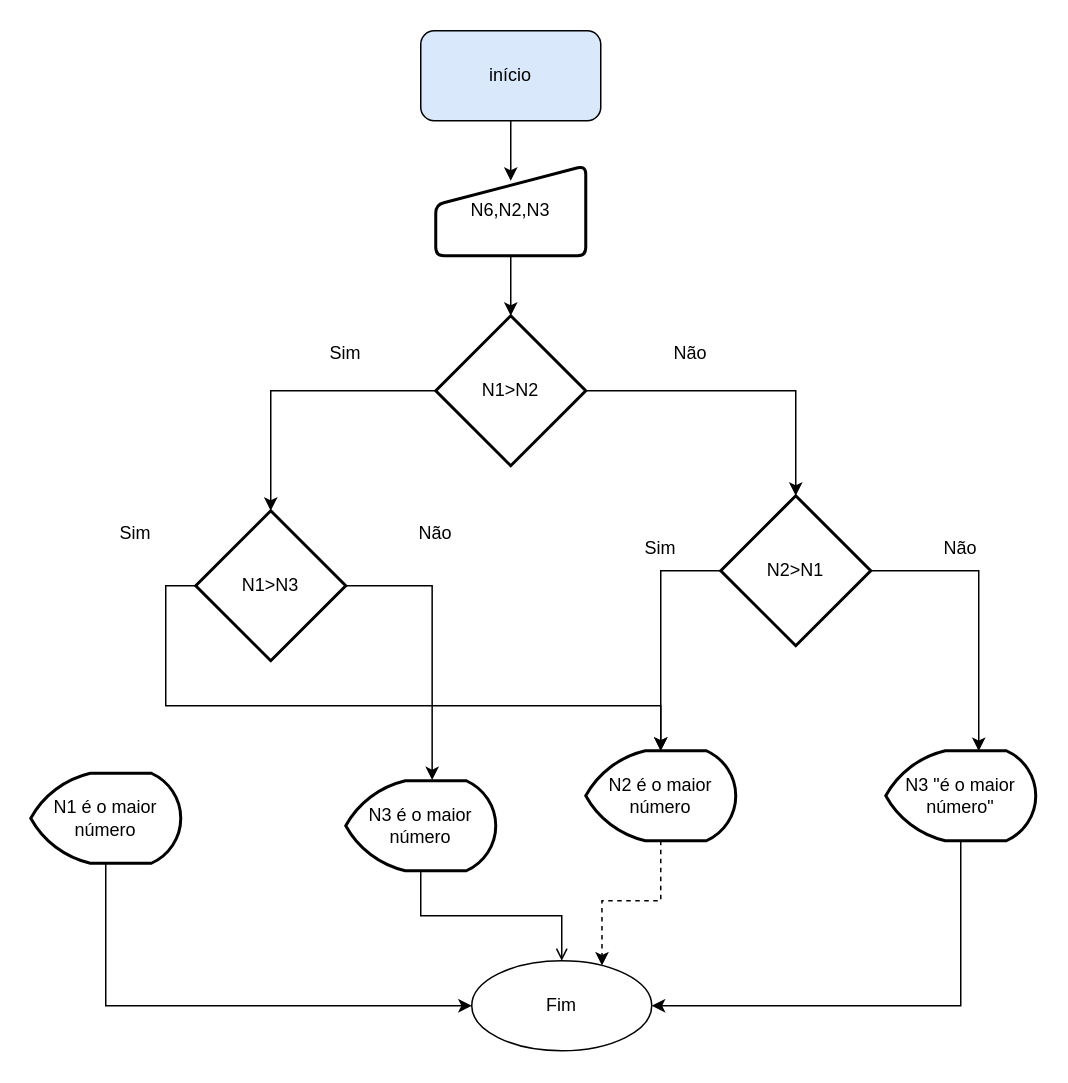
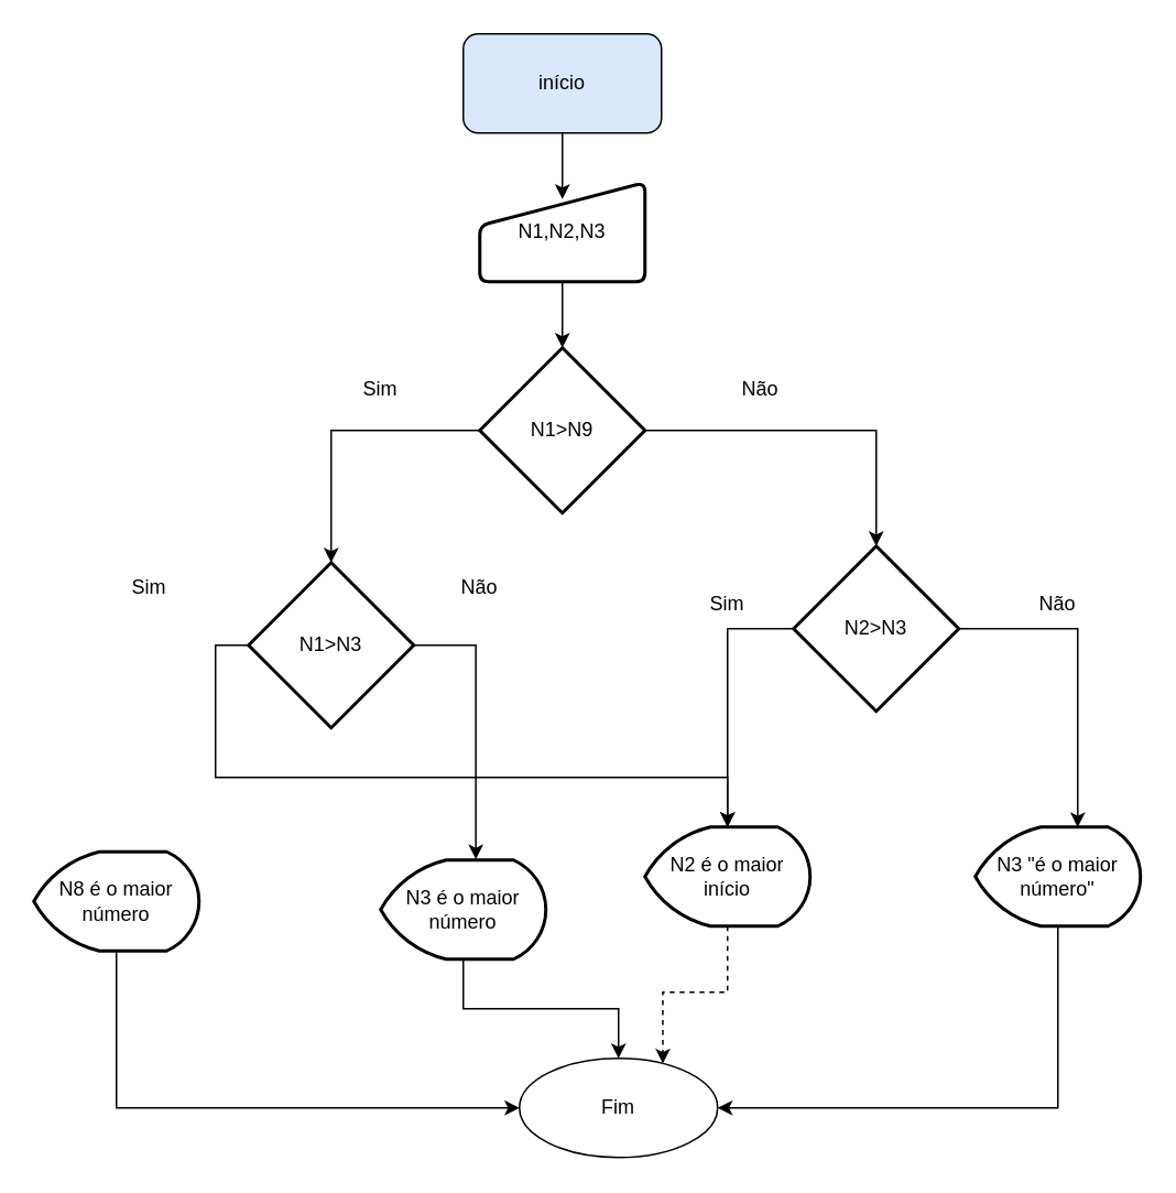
  <mxCell id="0" />
  <mxCell id="1" parent="0" />
  <mxCell id="2" value="início" style="rounded=1;whiteSpace=wrap;html=1;fillColor=#dae8fc;" vertex="1" parent="1"><mxGeometry x="280" y="20" width="120" height="60" as="geometry" /></mxCell>
- <mxCell id="3" value="N6,N2,N3" style="html=1;strokeWidth=2;shape=manualInput;whiteSpace=wrap;rounded=1;size=26;arcSize=11;" vertex="1" parent="1"><mxGeometry x="290" y="110" width="100" height="60" as="geometry" /></mxCell>
- <mxCell id="4" value="N1&amp;gt;N2" style="strokeWidth=2;html=1;shape=mxgraph.flowchart.decision;whiteSpace=wrap;" vertex="1" parent="1"><mxGeometry x="290" y="210" width="100" height="100" as="geometry" /></mxCell>
+ <mxCell id="3" value="N1,N2,N3" style="html=1;strokeWidth=2;shape=manualInput;whiteSpace=wrap;rounded=1;size=26;arcSize=11;" vertex="1" parent="1"><mxGeometry x="290" y="110" width="100" height="60" as="geometry" /></mxCell>
+ <mxCell id="4" value="N1&amp;gt;N9" style="strokeWidth=2;html=1;shape=mxgraph.flowchart.decision;whiteSpace=wrap;" vertex="1" parent="1"><mxGeometry x="290" y="210" width="100" height="100" as="geometry" /></mxCell>
  <mxCell id="5" style="edgeStyle=orthogonalEdgeStyle;rounded=0;orthogonalLoop=1;jettySize=auto;html=1;entryX=0.5;entryY=0.167;entryDx=0;entryDy=0;entryPerimeter=0;" edge="1" parent="1" source="2" target="3"><mxGeometry relative="1" as="geometry" /></mxCell>
  <mxCell id="6" style="edgeStyle=orthogonalEdgeStyle;rounded=0;orthogonalLoop=1;jettySize=auto;html=1;entryX=0.5;entryY=0;entryDx=0;entryDy=0;entryPerimeter=0;" edge="1" parent="1" source="3" target="4"><mxGeometry relative="1" as="geometry" /></mxCell>
- <mxCell id="7" value="N1&amp;gt;N3" style="strokeWidth=2;html=1;shape=mxgraph.flowchart.decision;whiteSpace=wrap;" vertex="1" parent="1"><mxGeometry x="130" y="340" width="100" height="100" as="geometry" /></mxCell>
- <mxCell id="8" value="N2&amp;gt;N1" style="strokeWidth=2;html=1;shape=mxgraph.flowchart.decision;whiteSpace=wrap;" vertex="1" parent="1"><mxGeometry x="480" y="330" width="100" height="100" as="geometry" /></mxCell>
+ <mxCell id="7" value="N1&amp;gt;N3" style="strokeWidth=2;html=1;shape=mxgraph.flowchart.decision;whiteSpace=wrap;" vertex="1" parent="1"><mxGeometry x="150" y="340" width="100" height="100" as="geometry" /></mxCell>
+ <mxCell id="8" value="N2&amp;gt;N3" style="strokeWidth=2;html=1;shape=mxgraph.flowchart.decision;whiteSpace=wrap;" vertex="1" parent="1"><mxGeometry x="480" y="330" width="100" height="100" as="geometry" /></mxCell>
  <mxCell id="9" value="Sim" style="text;html=1;align=center;verticalAlign=middle;whiteSpace=wrap;rounded=0;" vertex="1" parent="1"><mxGeometry x="200" y="220" width="60" height="30" as="geometry" /></mxCell>
  <mxCell id="10" value="Não" style="text;html=1;align=center;verticalAlign=middle;whiteSpace=wrap;rounded=0;" vertex="1" parent="1"><mxGeometry x="430" y="220" width="60" height="30" as="geometry" /></mxCell>
  <mxCell id="11" style="edgeStyle=orthogonalEdgeStyle;rounded=0;orthogonalLoop=1;jettySize=auto;html=1;exitX=0;exitY=0.5;exitDx=0;exitDy=0;exitPerimeter=0;entryX=0.5;entryY=0;entryDx=0;entryDy=0;entryPerimeter=0;" edge="1" parent="1" source="4" target="7"><mxGeometry relative="1" as="geometry" /></mxCell>
  <mxCell id="12" style="edgeStyle=orthogonalEdgeStyle;rounded=0;orthogonalLoop=1;jettySize=auto;html=1;exitX=1;exitY=0.5;exitDx=0;exitDy=0;exitPerimeter=0;entryX=0.5;entryY=0;entryDx=0;entryDy=0;entryPerimeter=0;" edge="1" parent="1" source="4" target="8"><mxGeometry relative="1" as="geometry" /></mxCell>
  <mxCell id="13" value="Sim" style="text;html=1;align=center;verticalAlign=middle;whiteSpace=wrap;rounded=0;" vertex="1" parent="1"><mxGeometry x="60" y="340" width="60" height="30" as="geometry" /></mxCell>
  <mxCell id="14" style="edgeStyle=orthogonalEdgeStyle;rounded=0;orthogonalLoop=1;jettySize=auto;html=1;exitX=0.5;exitY=1;exitDx=0;exitDy=0;exitPerimeter=0;entryX=0;entryY=0.5;entryDx=0;entryDy=0;" edge="1" parent="1" source="15" target="29"><mxGeometry relative="1" as="geometry" /></mxCell>
- <mxCell id="15" value="N1 é o maior número" style="strokeWidth=2;html=1;shape=mxgraph.flowchart.display;whiteSpace=wrap;" vertex="1" parent="1"><mxGeometry x="20" y="515" width="100" height="60" as="geometry" /></mxCell>
+ <mxCell id="15" value="N8 é o maior número" style="strokeWidth=2;html=1;shape=mxgraph.flowchart.display;whiteSpace=wrap;" vertex="1" parent="1"><mxGeometry x="20" y="515" width="100" height="60" as="geometry" /></mxCell>
  <mxCell id="16" style="edgeStyle=orthogonalEdgeStyle;rounded=0;orthogonalLoop=1;jettySize=auto;html=1;exitX=0;exitY=0.5;exitDx=0;exitDy=0;exitPerimeter=0;" edge="1" parent="1" source="7" target="22"><mxGeometry relative="1" as="geometry" /></mxCell>
  <mxCell id="17" value="Não" style="text;html=1;align=center;verticalAlign=middle;whiteSpace=wrap;rounded=0;" vertex="1" parent="1"><mxGeometry x="260" y="340" width="60" height="30" as="geometry" /></mxCell>
- <mxCell id="18" style="edgeStyle=orthogonalEdgeStyle;rounded=0;orthogonalLoop=1;jettySize=auto;html=1;exitX=0.5;exitY=1;exitDx=0;exitDy=0;exitPerimeter=0;endArrow=open;" edge="1" parent="1" source="19" target="29"><mxGeometry relative="1" as="geometry" /></mxCell>
+ <mxCell id="18" style="edgeStyle=orthogonalEdgeStyle;rounded=0;orthogonalLoop=1;jettySize=auto;html=1;exitX=0.5;exitY=1;exitDx=0;exitDy=0;exitPerimeter=0;" edge="1" parent="1" source="19" target="29"><mxGeometry relative="1" as="geometry" /></mxCell>
  <mxCell id="19" value="N3 é o maior número" style="strokeWidth=2;html=1;shape=mxgraph.flowchart.display;whiteSpace=wrap;" vertex="1" parent="1"><mxGeometry x="230" y="520" width="100" height="60" as="geometry" /></mxCell>
  <mxCell id="20" style="edgeStyle=orthogonalEdgeStyle;rounded=0;orthogonalLoop=1;jettySize=auto;html=1;exitX=1;exitY=0.5;exitDx=0;exitDy=0;exitPerimeter=0;entryX=0.576;entryY=-0.007;entryDx=0;entryDy=0;entryPerimeter=0;" edge="1" parent="1" source="7" target="19"><mxGeometry relative="1" as="geometry" /></mxCell>
  <mxCell id="21" style="edgeStyle=orthogonalEdgeStyle;rounded=0;orthogonalLoop=1;jettySize=auto;html=1;exitX=0.5;exitY=1;exitDx=0;exitDy=0;exitPerimeter=0;entryX=0.75;entryY=0;entryDx=0;entryDy=0;dashed=1;" edge="1" parent="1" source="22" target="29"><mxGeometry relative="1" as="geometry" /></mxCell>
- <mxCell id="22" value="N2 é o maior número" style="strokeWidth=2;html=1;shape=mxgraph.flowchart.display;whiteSpace=wrap;" vertex="1" parent="1"><mxGeometry x="390" y="500" width="100" height="60" as="geometry" /></mxCell>
+ <mxCell id="22" value="N2 é o maior início" style="strokeWidth=2;html=1;shape=mxgraph.flowchart.display;whiteSpace=wrap;" vertex="1" parent="1"><mxGeometry x="390" y="500" width="100" height="60" as="geometry" /></mxCell>
  <mxCell id="23" style="edgeStyle=orthogonalEdgeStyle;rounded=0;orthogonalLoop=1;jettySize=auto;html=1;exitX=0.5;exitY=1;exitDx=0;exitDy=0;exitPerimeter=0;entryX=1;entryY=0.5;entryDx=0;entryDy=0;" edge="1" parent="1" source="24" target="29"><mxGeometry relative="1" as="geometry" /></mxCell>
  <mxCell id="24" value="N3 &quot;é o maior número&quot;" style="strokeWidth=2;html=1;shape=mxgraph.flowchart.display;whiteSpace=wrap;" vertex="1" parent="1"><mxGeometry x="590" y="500" width="100" height="60" as="geometry" /></mxCell>
  <mxCell id="25" value="Sim" style="text;html=1;align=center;verticalAlign=middle;whiteSpace=wrap;rounded=0;" vertex="1" parent="1"><mxGeometry x="410" y="350" width="60" height="30" as="geometry" /></mxCell>
  <mxCell id="26" value="Não" style="text;html=1;align=center;verticalAlign=middle;whiteSpace=wrap;rounded=0;" vertex="1" parent="1"><mxGeometry x="610" y="350" width="60" height="30" as="geometry" /></mxCell>
  <mxCell id="27" style="edgeStyle=orthogonalEdgeStyle;rounded=0;orthogonalLoop=1;jettySize=auto;html=1;exitX=0;exitY=0.5;exitDx=0;exitDy=0;exitPerimeter=0;entryX=0.5;entryY=0;entryDx=0;entryDy=0;entryPerimeter=0;" edge="1" parent="1" source="8" target="22"><mxGeometry relative="1" as="geometry" /></mxCell>
  <mxCell id="28" style="edgeStyle=orthogonalEdgeStyle;rounded=0;orthogonalLoop=1;jettySize=auto;html=1;exitX=1;exitY=0.5;exitDx=0;exitDy=0;exitPerimeter=0;entryX=0.62;entryY=0.003;entryDx=0;entryDy=0;entryPerimeter=0;" edge="1" parent="1" source="8" target="24"><mxGeometry relative="1" as="geometry" /></mxCell>
  <mxCell id="29" value="Fim" style="ellipse;whiteSpace=wrap;html=1;" vertex="1" parent="1"><mxGeometry x="314" y="640" width="120" height="60" as="geometry" /></mxCell>
